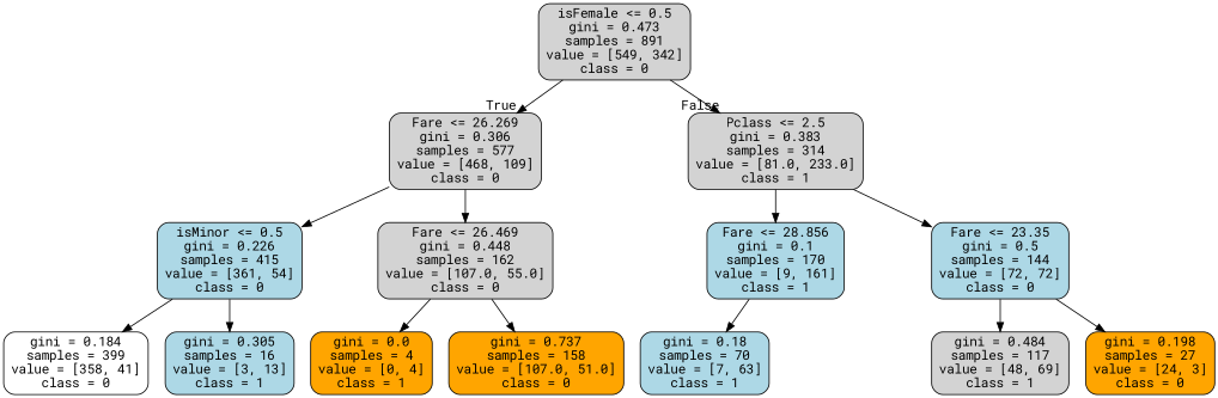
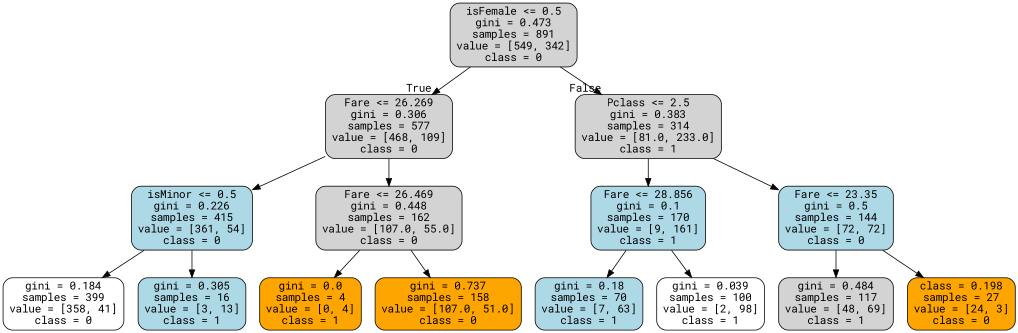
  digraph {
    fontname="Roboto Mono"
    node [color=black fillcolor=lightgrey fontname="Roboto Mono" shape=box style="filled, rounded"]
    edge [fontname="Roboto Mono"]
    n1 [label="isFemale <= 0.5\ngini = 0.473\nsamples = 891\nvalue = [549, 342]\nclass = 0"]
    n2 [label="Fare <= 26.269\ngini = 0.306\nsamples = 577\nvalue = [468, 109]\nclass = 0"]
    n3 [label="Pclass <= 2.5\ngini = 0.383\nsamples = 314\nvalue = [81.0, 233.0]\nclass = 1"]
    n4 [fillcolor=lightblue label="isMinor <= 0.5\ngini = 0.226\nsamples = 415\nvalue = [361, 54]\nclass = 0"]
    n5 [label="Fare <= 26.469\ngini = 0.448\nsamples = 162\nvalue = [107.0, 55.0]\nclass = 0"]
    n6 [fillcolor=lightblue label="Fare <= 28.856\ngini = 0.1\nsamples = 170\nvalue = [9, 161]\nclass = 1"]
    n7 [fillcolor=lightblue label="Fare <= 23.35\ngini = 0.5\nsamples = 144\nvalue = [72, 72]\nclass = 0"]
    n8 [fillcolor=white label="gini = 0.184\nsamples = 399\nvalue = [358, 41]\nclass = 0"]
    n9 [fillcolor=lightblue label="gini = 0.305\nsamples = 16\nvalue = [3, 13]\nclass = 1"]
    n10 [fillcolor=orange label="gini = 0.0\nsamples = 4\nvalue = [0, 4]\nclass = 1"]
    n11 [fillcolor=orange label="gini = 0.737\nsamples = 158\nvalue = [107.0, 51.0]\nclass = 0"]
    n12 [fillcolor=lightblue label="gini = 0.18\nsamples = 70\nvalue = [7, 63]\nclass = 1"]
+   n13 [fillcolor=white label="gini = 0.039\nsamples = 100\nvalue = [2, 98]\nclass = 1"]
    n14 [label="gini = 0.484\nsamples = 117\nvalue = [48, 69]\nclass = 1"]
-   n15 [fillcolor=orange label="gini = 0.198\nsamples = 27\nvalue = [24, 3]\nclass = 0"]
+   n15 [fillcolor=orange label="class = 0.198\nsamples = 27\nvalue = [24, 3]\nclass = 0"]
    n1 -> n2 [headlabel=True labelangle=45 labeldistance=2.5]
    n1 -> n3 [headlabel=False labelangle=-45 labeldistance=2.5]
    n2 -> n4
    n2 -> n5
    n3 -> n6
    n3 -> n7
    n4 -> n8
    n4 -> n9
    n5 -> n10
    n5 -> n11
    n6 -> n12
+   n6 -> n13
    n7 -> n14
    n7 -> n15
  }
